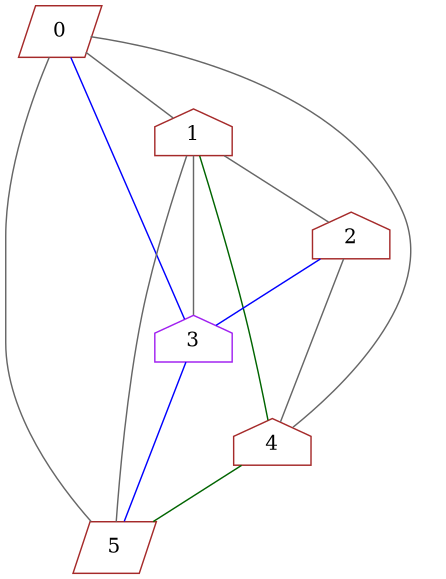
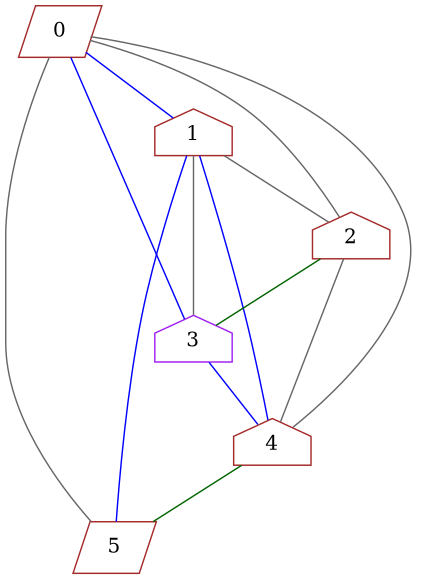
  strict graph {
    node [color=brown shape=house]
    edge [color=gray40 weight=16]
    0 [shape=parallelogram]
    1
    2
    3 [color=purple]
    4
    5 [shape=parallelogram]
-   0 -- 1 [weight=1]
+   0 -- 1 [color=blue weight=1]
+   0 -- 2 [weight=1]
    0 -- 3 [color=blue]
    0 -- 4 [weight=8]
    0 -- 5 [weight=6]
    1 -- 2 [weight=14]
    1 -- 3
-   1 -- 4 [color=darkgreen weight=20]
-   1 -- 5 [weight=18]
-   2 -- 3 [color=blue]
+   1 -- 4 [color=blue weight=20]
+   1 -- 5 [color=blue weight=18]
+   2 -- 3 [color=darkgreen]
    2 -- 4 [weight=9]
-   3 -- 5 [color=blue weight=10]
+   3 -- 4 [color=blue weight=10]
    4 -- 5 [color=darkgreen weight=6]
  }
